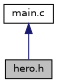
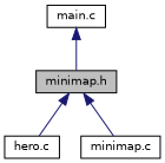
  digraph {
    node [color=black fillcolor=white fontname=Helvetica fontsize=10 shape=record style=filled]
    edge [color=midnightblue dir=back fontname=Helvetica fontsize=10 labelfontname=Helvetica labelfontsize=10 style=solid]
-   n1 [fillcolor=grey75 fontcolor=black height=0.2 label="hero.h" width=0.4]
+   n1 [fillcolor=grey75 fontcolor=black height=0.2 label="minimap.h" width=0.4]
+   n2 [height=0.2 label="hero.c" width=0.4]
+   n3 [height=0.2 label="minimap.c" width=0.4]
    n4 [height=0.2 label="main.c" width=0.4]
+   n1 -> n2
+   n1 -> n3
    n4 -> n1
  }
